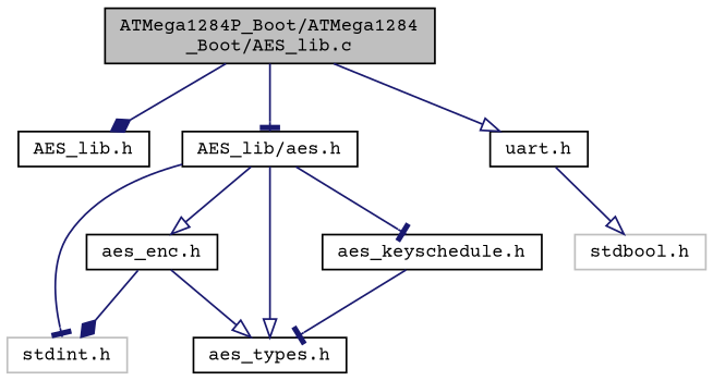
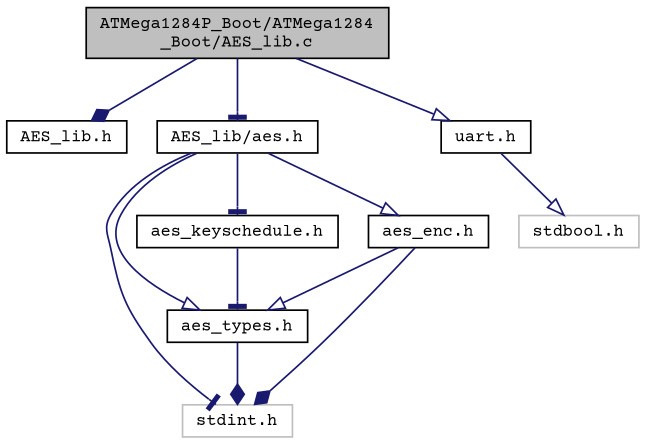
  digraph {
    fontname="Courier Prime"
    node [color=black fillcolor=white fontname="Courier Prime" fontsize=10 shape=record style=filled]
    edge [arrowhead=onormal color=midnightblue fontname="Courier Prime" fontsize=10 labelfontname=Helvetica labelfontsize=10 style=solid]
    n1 [fillcolor=grey75 fontcolor=black height=0.2 label="ATMega1284P_Boot/ATMega1284\l_Boot/AES_lib.c" width=0.4]
    n2 [height=0.2 label="AES_lib.h" width=0.4]
    n3 [height=0.2 label="AES_lib/aes.h" width=0.4]
    n4 [height=0.2 label="uart.h" width=0.4]
    n5 [color=grey75 height=0.2 label="stdint.h" width=0.4]
    n6 [height=0.2 label="aes_types.h" width=0.4]
    n7 [height=0.2 label="aes_enc.h" width=0.4]
    n8 [height=0.2 label="aes_keyschedule.h" width=0.4]
    n9 [color=grey75 height=0.2 label="stdbool.h" width=0.4]
    n1 -> n2 [arrowhead=diamond]
    n1 -> n3 [arrowhead=tee]
    n1 -> n4
    n3 -> n5 [arrowhead=tee]
    n3 -> n6
    n3 -> n7
    n3 -> n8 [arrowhead=tee]
    n4 -> n9
+   n6 -> n5 [arrowhead=diamond]
    n7 -> n5 [arrowhead=diamond]
    n7 -> n6
    n8 -> n6 [arrowhead=tee]
  }
